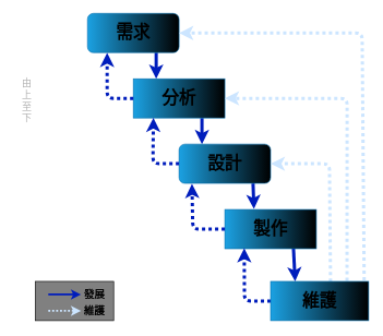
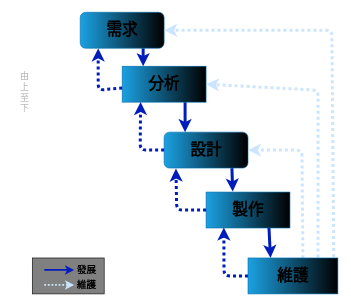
  <mxCell id="0" />
  <mxCell id="1" parent="0" />
  <mxCell id="2" style="edgeStyle=none;html=1;fontSize=26;fontColor=#000000;strokeWidth=5;exitX=0.75;exitY=1;exitDx=0;exitDy=0;strokeColor=#001DBC;entryX=0.25;entryY=0;entryDx=0;entryDy=0;fillColor=#0050ef;" edge="1" parent="1" source="3" target="5"><mxGeometry relative="1" as="geometry"><mxPoint x="233" y="120" as="targetPoint" /></mxGeometry></mxCell>
  <mxCell id="3" value="&lt;font size=&quot;1&quot; color=&quot;#000000&quot; style=&quot;&quot;&gt;&lt;b style=&quot;font-size: 26px;&quot;&gt;需求&lt;/b&gt;&lt;/font&gt;" style="whiteSpace=wrap;html=1;fillColor=#1ba1e2;fontColor=#ffffff;strokeColor=#006EAF;gradientColor=default;gradientDirection=east;align=center;rounded=1;" vertex="1" parent="1"><mxGeometry x="133" y="20" width="140" height="60" as="geometry" /></mxCell>
  <mxCell id="4" style="edgeStyle=none;html=1;exitX=0.75;exitY=1;exitDx=0;exitDy=0;strokeWidth=5;fontSize=26;fontColor=#000000;entryX=0.25;entryY=0;entryDx=0;entryDy=0;strokeColor=#001DBC;fillColor=#0050ef;" edge="1" parent="1" source="5" target="7"><mxGeometry relative="1" as="geometry" /></mxCell>
- <mxCell id="5" value="&lt;font size=&quot;1&quot; color=&quot;#000000&quot; style=&quot;&quot;&gt;&lt;b style=&quot;font-size: 26px;&quot;&gt;分析&lt;/b&gt;&lt;/font&gt;" style="rounded=0;whiteSpace=wrap;html=1;fillColor=#1ba1e2;fontColor=#ffffff;strokeColor=#006EAF;gradientColor=default;gradientDirection=east;align=center;" vertex="1" parent="1"><mxGeometry x="203" y="120" width="140" height="60" as="geometry" /></mxCell>
+ <mxCell id="5" value="&lt;font size=&quot;1&quot; color=&quot;#000000&quot; style=&quot;&quot;&gt;&lt;b style=&quot;font-size: 26px;&quot;&gt;分析&lt;/b&gt;&lt;/font&gt;" style="rounded=0;whiteSpace=wrap;html=1;fillColor=#1ba1e2;fontColor=#ffffff;strokeColor=#006EAF;gradientColor=default;gradientDirection=east;align=center;" vertex="1" parent="1"><mxGeometry x="203" y="110" width="140" height="60" as="geometry" /></mxCell>
  <mxCell id="6" style="edgeStyle=none;html=1;strokeWidth=5;fontSize=26;fontColor=#000000;exitX=0.808;exitY=1;exitDx=0;exitDy=0;exitPerimeter=0;entryX=0.318;entryY=-0.014;entryDx=0;entryDy=0;entryPerimeter=0;strokeColor=#001DBC;fillColor=#0050ef;" edge="1" parent="1" source="7" target="9"><mxGeometry relative="1" as="geometry"><mxPoint x="370" y="330" as="targetPoint" /></mxGeometry></mxCell>
  <mxCell id="7" value="&lt;font size=&quot;1&quot; color=&quot;#000000&quot; style=&quot;&quot;&gt;&lt;b style=&quot;font-size: 26px;&quot;&gt;設計&lt;br&gt;&lt;/b&gt;&lt;/font&gt;" style="whiteSpace=wrap;html=1;fillColor=#1ba1e2;fontColor=#ffffff;strokeColor=#006EAF;gradientColor=default;gradientDirection=east;align=center;rounded=1;" vertex="1" parent="1"><mxGeometry x="273" y="220" width="140" height="60" as="geometry" /></mxCell>
  <mxCell id="8" style="edgeStyle=none;html=1;strokeWidth=5;fontSize=26;fontColor=#000000;exitX=0.75;exitY=1;exitDx=0;exitDy=0;strokeColor=#001DBC;entryX=0.25;entryY=0;entryDx=0;entryDy=0;fillColor=#0050ef;" edge="1" parent="1" source="9" target="14"><mxGeometry relative="1" as="geometry"><mxPoint x="433" y="440" as="targetPoint" /></mxGeometry></mxCell>
  <mxCell id="9" value="&lt;font size=&quot;1&quot; color=&quot;#000000&quot; style=&quot;&quot;&gt;&lt;b style=&quot;font-size: 26px;&quot;&gt;製作&lt;/b&gt;&lt;/font&gt;" style="rounded=0;whiteSpace=wrap;html=1;fillColor=#1ba1e2;fontColor=#ffffff;strokeColor=#006EAF;gradientColor=default;gradientDirection=east;align=center;" vertex="1" parent="1"><mxGeometry x="343" y="320" width="140" height="60" as="geometry" /></mxCell>
  <mxCell id="10" style="edgeStyle=none;html=1;strokeWidth=5;fontSize=26;fontColor=#000000;entryX=0.212;entryY=0.986;entryDx=0;entryDy=0;dashed=1;dashPattern=1 1;strokeColor=#001DBC;entryPerimeter=0;fillColor=#0050ef;" edge="1" parent="1" source="14" target="9"><mxGeometry relative="1" as="geometry"><mxPoint x="363" y="390" as="targetPoint" /><Array as="points"><mxPoint x="373" y="460" /></Array></mxGeometry></mxCell>
  <mxCell id="11" style="edgeStyle=none;html=1;entryX=1;entryY=0.5;entryDx=0;entryDy=0;dashed=1;dashPattern=1 1;strokeWidth=5;fontSize=26;fontColor=#000000;strokeColor=#CCE5FF;exitX=0.611;exitY=0.01;exitDx=0;exitDy=0;exitPerimeter=0;" edge="1" parent="1" source="14" target="7"><mxGeometry relative="1" as="geometry"><mxPoint x="503" y="420" as="sourcePoint" /><Array as="points"><mxPoint x="503" y="250" /></Array></mxGeometry></mxCell>
  <mxCell id="12" style="edgeStyle=none;html=1;entryX=1;entryY=0.5;entryDx=0;entryDy=0;dashed=1;dashPattern=1 1;strokeColor=#CCE5FF;strokeWidth=5;fontSize=26;fontColor=#000000;exitX=0.779;exitY=-0.01;exitDx=0;exitDy=0;exitPerimeter=0;" edge="1" parent="1" source="14" target="5"><mxGeometry relative="1" as="geometry"><mxPoint x="523" y="430" as="sourcePoint" /><Array as="points"><mxPoint x="530" y="150" /></Array></mxGeometry></mxCell>
  <mxCell id="13" style="edgeStyle=none;html=1;entryX=1;entryY=0.5;entryDx=0;entryDy=0;dashed=1;dashPattern=1 1;strokeColor=#CCE5FF;strokeWidth=5;fontSize=26;fontColor=#000000;exitX=0.954;exitY=-0.029;exitDx=0;exitDy=0;exitPerimeter=0;" edge="1" parent="1" source="14" target="3"><mxGeometry relative="1" as="geometry"><Array as="points"><mxPoint x="553" y="50" /></Array></mxGeometry></mxCell>
  <mxCell id="14" value="&lt;font size=&quot;1&quot; color=&quot;#000000&quot; style=&quot;&quot;&gt;&lt;b style=&quot;font-size: 26px;&quot;&gt;維護&lt;/b&gt;&lt;/font&gt;" style="rounded=0;whiteSpace=wrap;html=1;fillColor=#1ba1e2;fontColor=#ffffff;strokeColor=#006EAF;gradientColor=default;gradientDirection=east;align=center;" vertex="1" parent="1"><mxGeometry x="413" y="430" width="150" height="60" as="geometry" /></mxCell>
  <mxCell id="15" style="edgeStyle=none;html=1;strokeWidth=5;fontSize=26;fontColor=#000000;dashed=1;dashPattern=1 1;exitX=0;exitY=0.5;exitDx=0;exitDy=0;strokeColor=#001DBC;entryX=0.141;entryY=1.014;entryDx=0;entryDy=0;entryPerimeter=0;fillColor=#0050ef;" edge="1" parent="1" source="9" target="7"><mxGeometry relative="1" as="geometry"><mxPoint x="323" y="360" as="sourcePoint" /><mxPoint x="293" y="280" as="targetPoint" /><Array as="points"><mxPoint x="294" y="350" /></Array></mxGeometry></mxCell>
  <mxCell id="16" style="edgeStyle=none;html=1;strokeWidth=5;fontSize=26;fontColor=#000000;dashed=1;dashPattern=1 1;exitX=0;exitY=0.5;exitDx=0;exitDy=0;entryX=0.22;entryY=0.995;entryDx=0;entryDy=0;strokeColor=#001DBC;entryPerimeter=0;fillColor=#0050ef;" edge="1" parent="1" source="7" target="5"><mxGeometry relative="1" as="geometry"><mxPoint x="263" y="250" as="sourcePoint" /><mxPoint x="233" y="180" as="targetPoint" /><Array as="points"><mxPoint x="233" y="250" /></Array></mxGeometry></mxCell>
  <mxCell id="17" style="edgeStyle=none;html=1;strokeWidth=5;fontSize=26;fontColor=#000000;dashed=1;dashPattern=1 1;entryX=0.214;entryY=1.005;entryDx=0;entryDy=0;strokeColor=#001DBC;entryPerimeter=0;fillColor=#0050ef;" edge="1" parent="1" source="5" target="3"><mxGeometry relative="1" as="geometry"><mxPoint x="203" y="150" as="sourcePoint" /><mxPoint x="163" y="80" as="targetPoint" /><Array as="points"><mxPoint x="163" y="150" /></Array></mxGeometry></mxCell>
  <mxCell id="18" value="" style="rounded=0;whiteSpace=wrap;html=1;fontSize=26;fontColor=#000000;gradientColor=none;gradientDirection=east;fillColor=#808080;" vertex="1" parent="1"><mxGeometry x="53" y="430" width="120" height="60" as="geometry" /></mxCell>
  <mxCell id="19" value="" style="endArrow=classic;html=1;dashed=1;dashPattern=1 1;strokeColor=#CCE5FF;strokeWidth=3;fontSize=26;fontColor=#000000;" edge="1" parent="1"><mxGeometry width="50" height="50" relative="1" as="geometry"><mxPoint x="73" y="475" as="sourcePoint" /><mxPoint x="123" y="475" as="targetPoint" /></mxGeometry></mxCell>
  <mxCell id="20" value="" style="endArrow=classic;html=1;strokeColor=#001DBC;strokeWidth=3;fontSize=26;fontColor=#000000;entryX=0.583;entryY=0.667;entryDx=0;entryDy=0;entryPerimeter=0;fillColor=#0050ef;" edge="1" parent="1"><mxGeometry width="50" height="50" relative="1" as="geometry"><mxPoint x="73" y="450" as="sourcePoint" /><mxPoint x="122.96" y="450.02" as="targetPoint" /></mxGeometry></mxCell>
  <mxCell id="21" value="&lt;font size=&quot;1&quot; style=&quot;&quot;&gt;&lt;b style=&quot;font-size: 16px;&quot;&gt;發展&lt;/b&gt;&lt;/font&gt;" style="text;html=1;align=center;verticalAlign=middle;resizable=0;points=[];autosize=1;strokeColor=none;fillColor=none;fontSize=26;fontColor=#000000;" vertex="1" parent="1"><mxGeometry x="113" y="427" width="60" height="40" as="geometry" /></mxCell>
  <mxCell id="22" value="&lt;font size=&quot;1&quot; style=&quot;&quot;&gt;&lt;b style=&quot;font-size: 16px;&quot;&gt;維護&lt;/b&gt;&lt;/font&gt;" style="text;html=1;align=center;verticalAlign=middle;resizable=0;points=[];autosize=1;strokeColor=none;fillColor=none;fontSize=26;fontColor=#000000;" vertex="1" parent="1"><mxGeometry x="113" y="452" width="60" height="40" as="geometry" /></mxCell>
  <mxCell id="23" value="&lt;font color=&quot;#ffffff&quot;&gt;發&lt;br&gt;展&lt;br&gt;工&lt;br&gt;作&lt;br&gt;的&lt;br&gt;次&lt;br&gt;序&lt;br&gt;&lt;/font&gt;" style="text;html=1;align=center;verticalAlign=middle;resizable=0;points=[];autosize=1;strokeColor=none;fillColor=none;fontSize=16;fontColor=#000000;" vertex="1" parent="1"><mxGeometry x="43" y="110" width="40" height="150" as="geometry" /></mxCell>
  <mxCell id="24" value="&lt;font style=&quot;font-size: 15px;&quot;&gt;由&lt;br style=&quot;font-size: 15px;&quot;&gt;上&lt;br style=&quot;font-size: 15px;&quot;&gt;至&lt;br style=&quot;font-size: 15px;&quot;&gt;下&lt;br style=&quot;font-size: 15px;&quot;&gt;&lt;/font&gt;" style="text;html=1;align=center;verticalAlign=middle;resizable=0;points=[];autosize=1;strokeColor=none;fillColor=none;fontSize=15;fontColor=#B3B3B3;horizontal=1;flipV=0;" vertex="1" parent="1"><mxGeometry x="20" y="108" width="40" height="90" as="geometry" /></mxCell>
